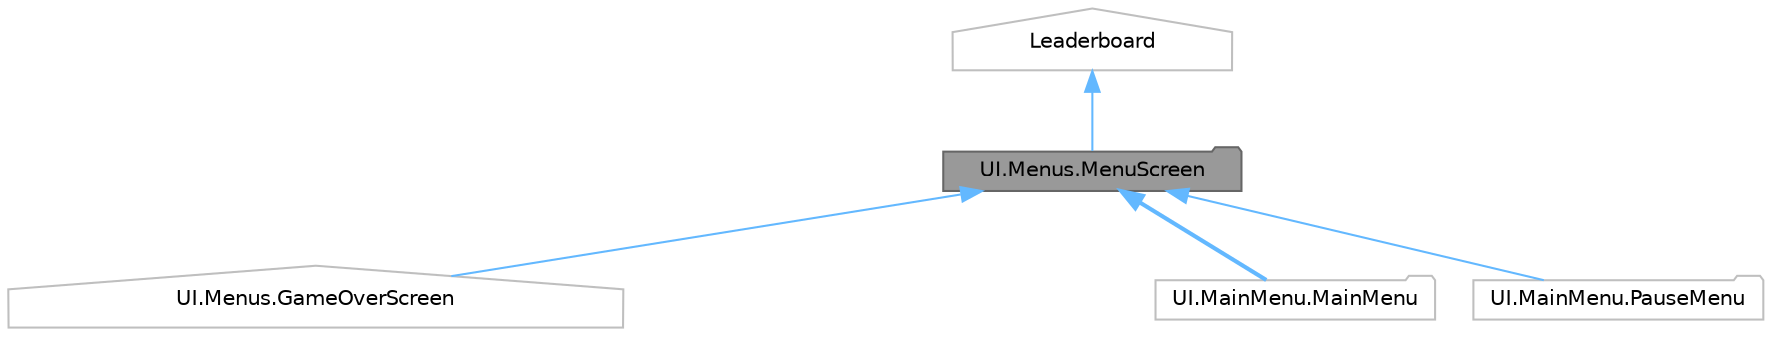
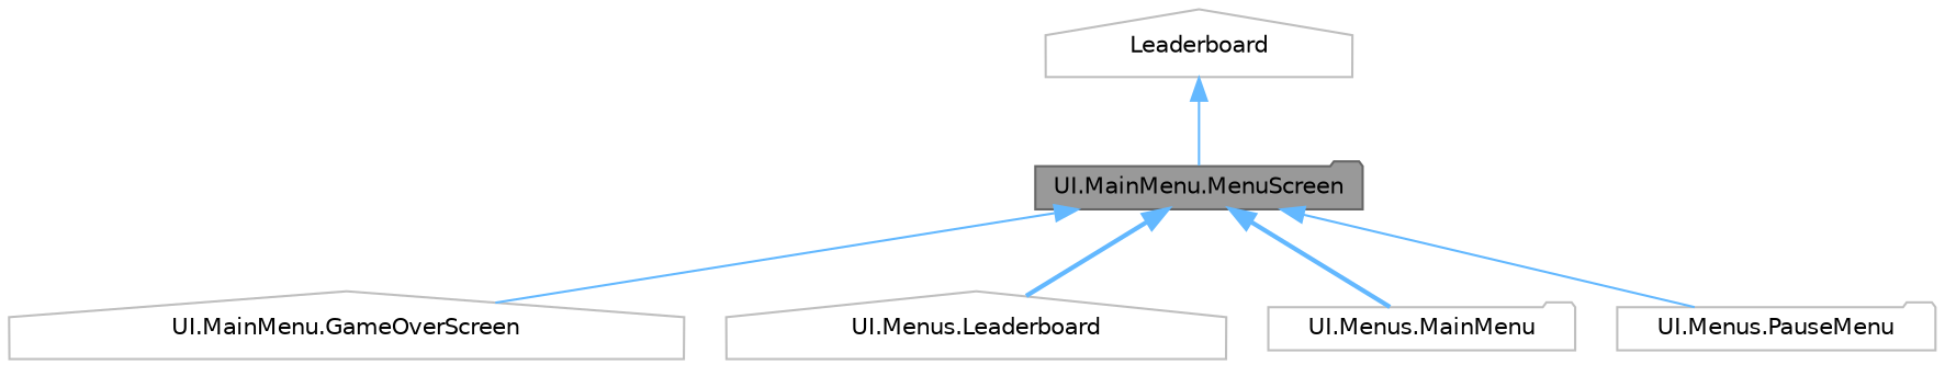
  digraph {
    rankdir=TB
    node [color=grey75 fillcolor=white fontname=Helvetica fontsize=10 shape=folder style=filled]
    edge [color=steelblue1 dir=back fontname=Helvetica fontsize=10 labelfontname=Helvetica labelfontsize=10 style=solid]
-   n1 [color=gray40 fillcolor=grey60 fontcolor=black height=0.2 label="UI.Menus.MenuScreen" width=0.4]
-   n2 [height=0.2 label="UI.Menus.GameOverScreen" shape=house width=0.4]
-   n4 [height=0.2 label="UI.MainMenu.MainMenu" width=0.4]
-   n5 [height=0.2 label="UI.MainMenu.PauseMenu" width=0.4]
+   n1 [color=gray40 fillcolor=grey60 fontcolor=black height=0.2 label="UI.MainMenu.MenuScreen" width=0.4]
+   n2 [height=0.2 label="UI.MainMenu.GameOverScreen" shape=house width=0.4]
+   n3 [height=0.2 label="UI.Menus.Leaderboard" shape=house width=0.4]
+   n4 [height=0.2 label="UI.Menus.MainMenu" width=0.4]
+   n5 [height=0.2 label="UI.Menus.PauseMenu" width=0.4]
    n6 [height=0.2 label=Leaderboard shape=house width=0.4]
    n1 -> n2
+   n1 -> n3 [style=bold]
    n1 -> n4 [style=bold]
    n1 -> n5
    n6 -> n1
  }
